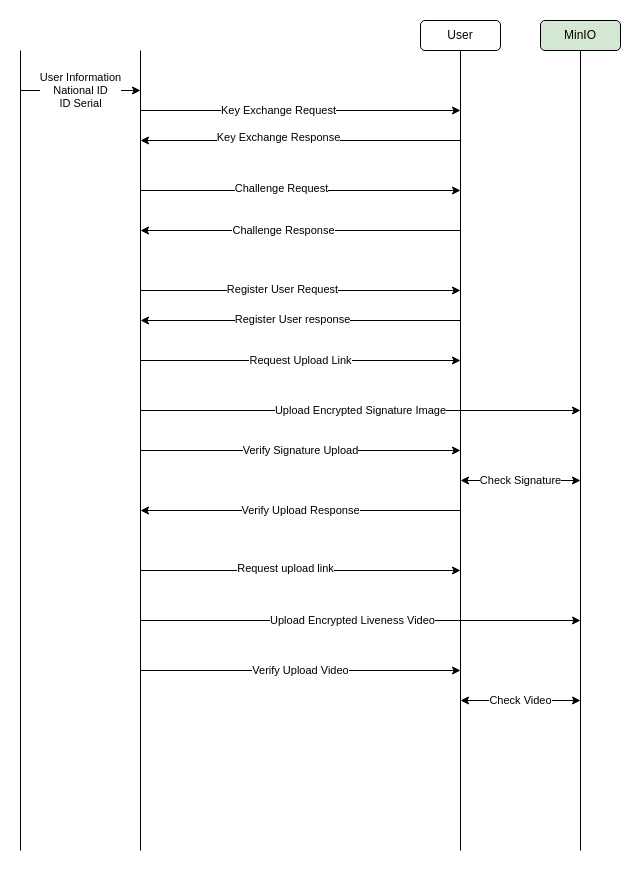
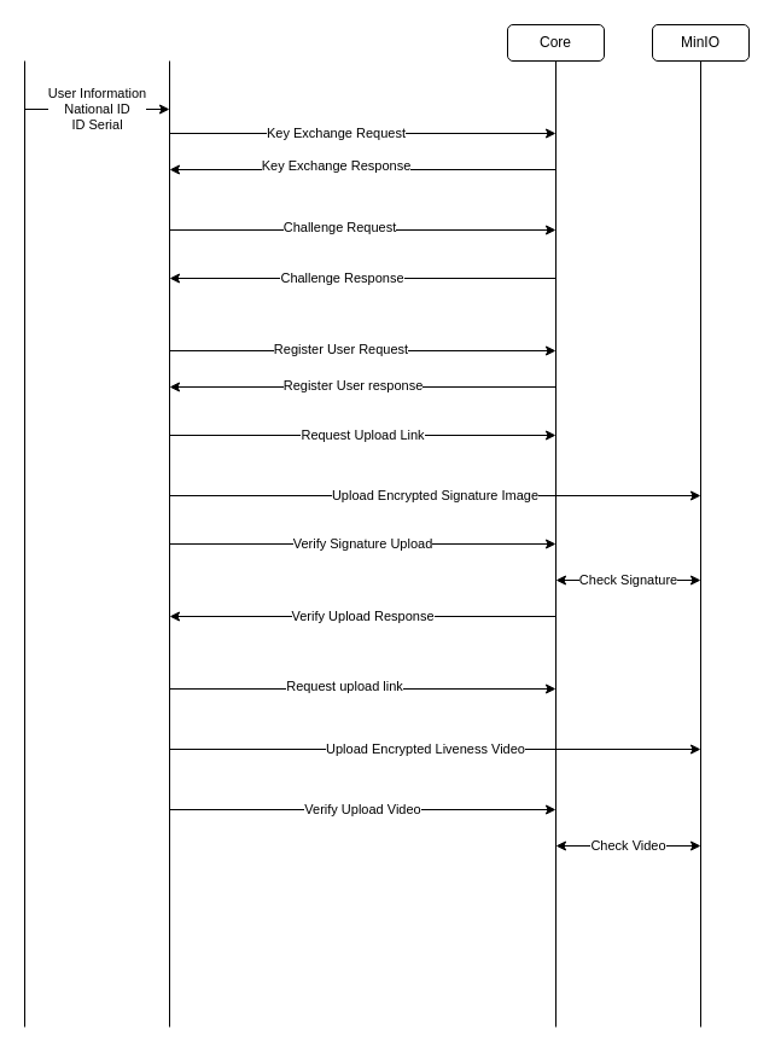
  <mxCell id="0" />
  <mxCell id="1" parent="0" />
  <mxCell id="2" value="" style="endArrow=none;html=1;rounded=0;" parent="1" edge="1"><mxGeometry width="50" height="50" relative="1" as="geometry"><mxPoint x="20" y="850" as="sourcePoint" /><mxPoint x="20" y="50" as="targetPoint" /></mxGeometry></mxCell>
  <mxCell id="3" value="" style="endArrow=none;html=1;rounded=0;" parent="1" edge="1"><mxGeometry width="50" height="50" relative="1" as="geometry"><mxPoint x="460" y="850" as="sourcePoint" /><mxPoint x="460" y="50" as="targetPoint" /></mxGeometry></mxCell>
  <mxCell id="4" value="" style="endArrow=none;html=1;rounded=0;" parent="1" edge="1"><mxGeometry width="50" height="50" relative="1" as="geometry"><mxPoint x="140" y="850" as="sourcePoint" /><mxPoint x="140" y="50" as="targetPoint" /></mxGeometry></mxCell>
  <mxCell id="5" value="User Information&lt;br&gt;National ID&lt;br&gt;ID Serial" style="endArrow=classic;html=1;rounded=0;" parent="1" edge="1"><mxGeometry width="50" height="50" relative="1" as="geometry"><mxPoint x="20" y="90" as="sourcePoint" /><mxPoint x="140" y="90" as="targetPoint" /></mxGeometry></mxCell>
  <mxCell id="6" value="" style="endArrow=classic;html=1;rounded=0;" parent="1" edge="1"><mxGeometry width="50" height="50" relative="1" as="geometry"><mxPoint x="140" y="110" as="sourcePoint" /><mxPoint x="460" y="110" as="targetPoint" /></mxGeometry></mxCell>
  <mxCell id="7" value="Key Exchange Request" style="edgeLabel;html=1;align=center;verticalAlign=middle;resizable=0;points=[];" parent="6" vertex="1" connectable="0"><mxGeometry x="-0.144" y="2" relative="1" as="geometry"><mxPoint y="1" as="offset" /></mxGeometry></mxCell>
  <mxCell id="8" value="" style="endArrow=classic;html=1;rounded=0;" parent="1" edge="1"><mxGeometry width="50" height="50" relative="1" as="geometry"><mxPoint x="460" y="140" as="sourcePoint" /><mxPoint x="140" y="140" as="targetPoint" /></mxGeometry></mxCell>
  <mxCell id="9" value="Key Exchange Response" style="edgeLabel;html=1;align=center;verticalAlign=middle;resizable=0;points=[];" parent="8" vertex="1" connectable="0"><mxGeometry x="0.144" y="-4" relative="1" as="geometry"><mxPoint as="offset" /></mxGeometry></mxCell>
  <mxCell id="10" value="" style="endArrow=classic;html=1;rounded=0;" parent="1" edge="1"><mxGeometry width="50" height="50" relative="1" as="geometry"><mxPoint x="140" y="190" as="sourcePoint" /><mxPoint x="460" y="190" as="targetPoint" /></mxGeometry></mxCell>
  <mxCell id="11" value="Challenge Request" style="edgeLabel;html=1;align=center;verticalAlign=middle;resizable=0;points=[];" parent="10" vertex="1" connectable="0"><mxGeometry x="-0.125" y="4" relative="1" as="geometry"><mxPoint y="1" as="offset" /></mxGeometry></mxCell>
  <mxCell id="12" value="" style="endArrow=classic;html=1;rounded=0;" parent="1" edge="1"><mxGeometry width="50" height="50" relative="1" as="geometry"><mxPoint x="460" y="230" as="sourcePoint" /><mxPoint x="140" y="230" as="targetPoint" /></mxGeometry></mxCell>
  <mxCell id="13" value="Challenge Response" style="edgeLabel;html=1;align=center;verticalAlign=middle;resizable=0;points=[];" parent="12" vertex="1" connectable="0"><mxGeometry x="0.113" y="-1" relative="1" as="geometry"><mxPoint as="offset" /></mxGeometry></mxCell>
  <mxCell id="14" value="" style="endArrow=classic;html=1;rounded=0;" parent="1" edge="1"><mxGeometry width="50" height="50" relative="1" as="geometry"><mxPoint x="140" y="290" as="sourcePoint" /><mxPoint x="460" y="290" as="targetPoint" /></mxGeometry></mxCell>
  <mxCell id="15" value="Register User Request" style="edgeLabel;html=1;align=center;verticalAlign=middle;resizable=0;points=[];" parent="14" vertex="1" connectable="0"><mxGeometry x="-0.119" y="3" relative="1" as="geometry"><mxPoint y="1" as="offset" /></mxGeometry></mxCell>
  <mxCell id="16" value="" style="endArrow=classic;html=1;rounded=0;" parent="1" edge="1"><mxGeometry width="50" height="50" relative="1" as="geometry"><mxPoint x="460" y="320" as="sourcePoint" /><mxPoint x="140" y="320" as="targetPoint" /></mxGeometry></mxCell>
  <mxCell id="17" value="Register User response" style="edgeLabel;html=1;align=center;verticalAlign=middle;resizable=0;points=[];" parent="16" vertex="1" connectable="0"><mxGeometry x="0.056" y="-2" relative="1" as="geometry"><mxPoint as="offset" /></mxGeometry></mxCell>
  <mxCell id="18" value="Request Upload Link" style="endArrow=classic;html=1;rounded=0;" parent="1" edge="1"><mxGeometry width="50" height="50" relative="1" as="geometry"><mxPoint x="140" y="360" as="sourcePoint" /><mxPoint x="460" y="360" as="targetPoint" /></mxGeometry></mxCell>
  <mxCell id="19" value="" style="endArrow=none;html=1;rounded=0;" parent="1" edge="1"><mxGeometry width="50" height="50" relative="1" as="geometry"><mxPoint x="580" y="850" as="sourcePoint" /><mxPoint x="580" y="50" as="targetPoint" /></mxGeometry></mxCell>
  <mxCell id="20" value="Upload Encrypted Signature Image" style="endArrow=classic;html=1;rounded=0;" parent="1" edge="1"><mxGeometry width="50" height="50" relative="1" as="geometry"><mxPoint x="140" y="410" as="sourcePoint" /><mxPoint x="580" y="410" as="targetPoint" /></mxGeometry></mxCell>
  <mxCell id="21" value="Verify Signature Upload" style="endArrow=classic;html=1;rounded=0;" parent="1" edge="1"><mxGeometry width="50" height="50" relative="1" as="geometry"><mxPoint x="140" y="450" as="sourcePoint" /><mxPoint x="460" y="450" as="targetPoint" /></mxGeometry></mxCell>
  <mxCell id="22" value="Check Signature" style="endArrow=classic;startArrow=classic;html=1;rounded=0;" parent="1" edge="1"><mxGeometry width="50" height="50" relative="1" as="geometry"><mxPoint x="460" y="480" as="sourcePoint" /><mxPoint x="580" y="480" as="targetPoint" /></mxGeometry></mxCell>
  <mxCell id="23" value="Verify Upload Response" style="endArrow=classic;html=1;rounded=0;" parent="1" edge="1"><mxGeometry width="50" height="50" relative="1" as="geometry"><mxPoint x="460" y="510" as="sourcePoint" /><mxPoint x="140" y="510" as="targetPoint" /></mxGeometry></mxCell>
  <mxCell id="24" value="" style="endArrow=classic;html=1;rounded=0;" parent="1" edge="1"><mxGeometry width="50" height="50" relative="1" as="geometry"><mxPoint x="140" y="570" as="sourcePoint" /><mxPoint x="460" y="570" as="targetPoint" /></mxGeometry></mxCell>
  <mxCell id="25" value="Request upload link" style="edgeLabel;html=1;align=center;verticalAlign=middle;resizable=0;points=[];" parent="24" vertex="1" connectable="0"><mxGeometry x="-0.1" y="4" relative="1" as="geometry"><mxPoint y="1" as="offset" /></mxGeometry></mxCell>
  <mxCell id="26" value="" style="endArrow=classic;html=1;rounded=0;" parent="1" edge="1"><mxGeometry width="50" height="50" relative="1" as="geometry"><mxPoint x="140" y="620" as="sourcePoint" /><mxPoint x="580" y="620" as="targetPoint" /></mxGeometry></mxCell>
  <mxCell id="27" value="Upload Encrypted Liveness Video" style="edgeLabel;html=1;align=center;verticalAlign=middle;resizable=0;points=[];" parent="26" vertex="1" connectable="0"><mxGeometry x="-0.041" y="2" relative="1" as="geometry"><mxPoint y="1" as="offset" /></mxGeometry></mxCell>
  <mxCell id="28" value="Verify Upload Video" style="endArrow=classic;html=1;rounded=0;" parent="1" edge="1"><mxGeometry width="50" height="50" relative="1" as="geometry"><mxPoint x="140" y="670" as="sourcePoint" /><mxPoint x="460" y="670" as="targetPoint" /></mxGeometry></mxCell>
  <mxCell id="29" value="Check Video" style="endArrow=classic;startArrow=classic;html=1;rounded=0;" parent="1" edge="1"><mxGeometry width="50" height="50" relative="1" as="geometry"><mxPoint x="460" y="700" as="sourcePoint" /><mxPoint x="580" y="700" as="targetPoint" /></mxGeometry></mxCell>
- <mxCell id="30" value="User" style="rounded=1;whiteSpace=wrap;html=1;" parent="1" vertex="1"><mxGeometry x="420" y="20" width="80" height="30" as="geometry" /></mxCell>
- <mxCell id="31" value="MinIO" style="rounded=1;whiteSpace=wrap;html=1;fillColor=#d5e8d4;" parent="1" vertex="1"><mxGeometry x="540" y="20" width="80" height="30" as="geometry" /></mxCell>
+ <mxCell id="30" value="Core" style="rounded=1;whiteSpace=wrap;html=1;" parent="1" vertex="1"><mxGeometry x="420" y="20" width="80" height="30" as="geometry" /></mxCell>
+ <mxCell id="31" value="MinIO" style="rounded=1;whiteSpace=wrap;html=1;" parent="1" vertex="1"><mxGeometry x="540" y="20" width="80" height="30" as="geometry" /></mxCell>
